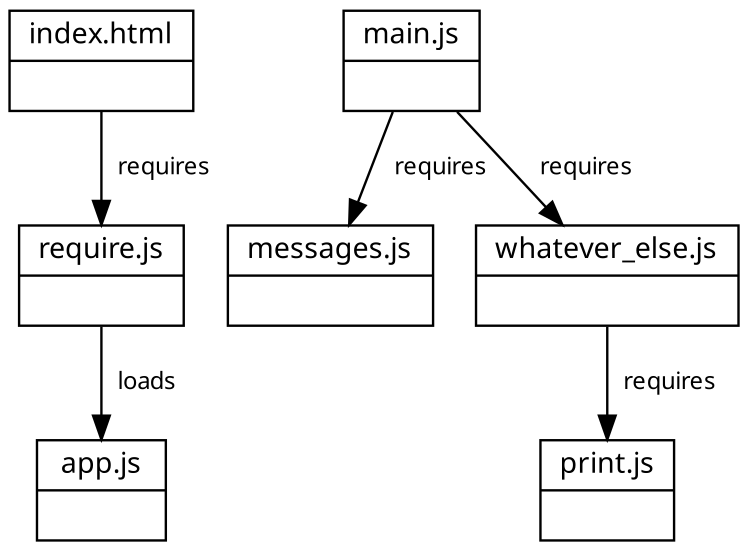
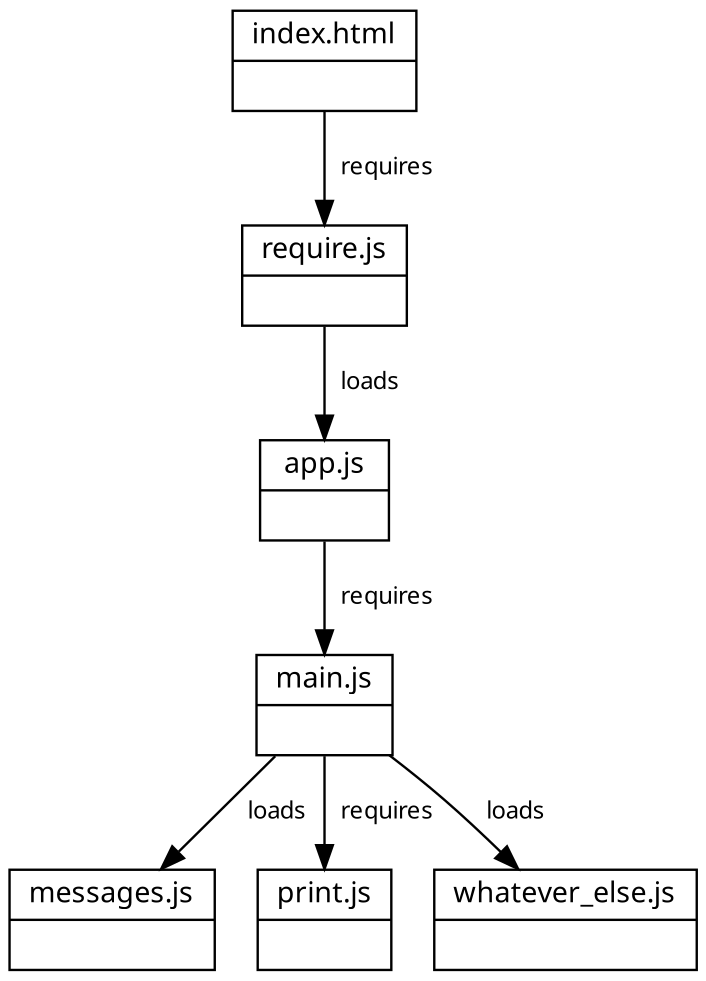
  digraph {
    node [fontname="sans-serif" fontsize=12 shape=record]
    edge [fontname="sans-serif" fontsize=10]
    n1 [label="{<f0>index.html|<f1>}"]
    n2 [label="{<f0>require.js|<f1>}"]
    n3 [label="{<f0>app.js|<f1>}"]
    n4 [label="{<f0>main.js|<f1>}"]
    n5 [label="{<f0>messages.js|<f1>}"]
    n6 [label="{<f0>print.js|<f1>}"]
    n7 [label="{<f0>whatever_else.js|<f1>}"]
    n1 -> n2 [label="   requires"]
    n2 -> n3 [label="   loads"]
-   n4 -> n5 [label="   requires"]
-   n7 -> n6 [label="   requires"]
-   n4 -> n7 [label="   requires"]
+   n3 -> n4 [label="   requires"]
+   n4 -> n5 [label="   loads"]
+   n4 -> n6 [label="   requires"]
+   n4 -> n7 [label="   loads"]
  }
